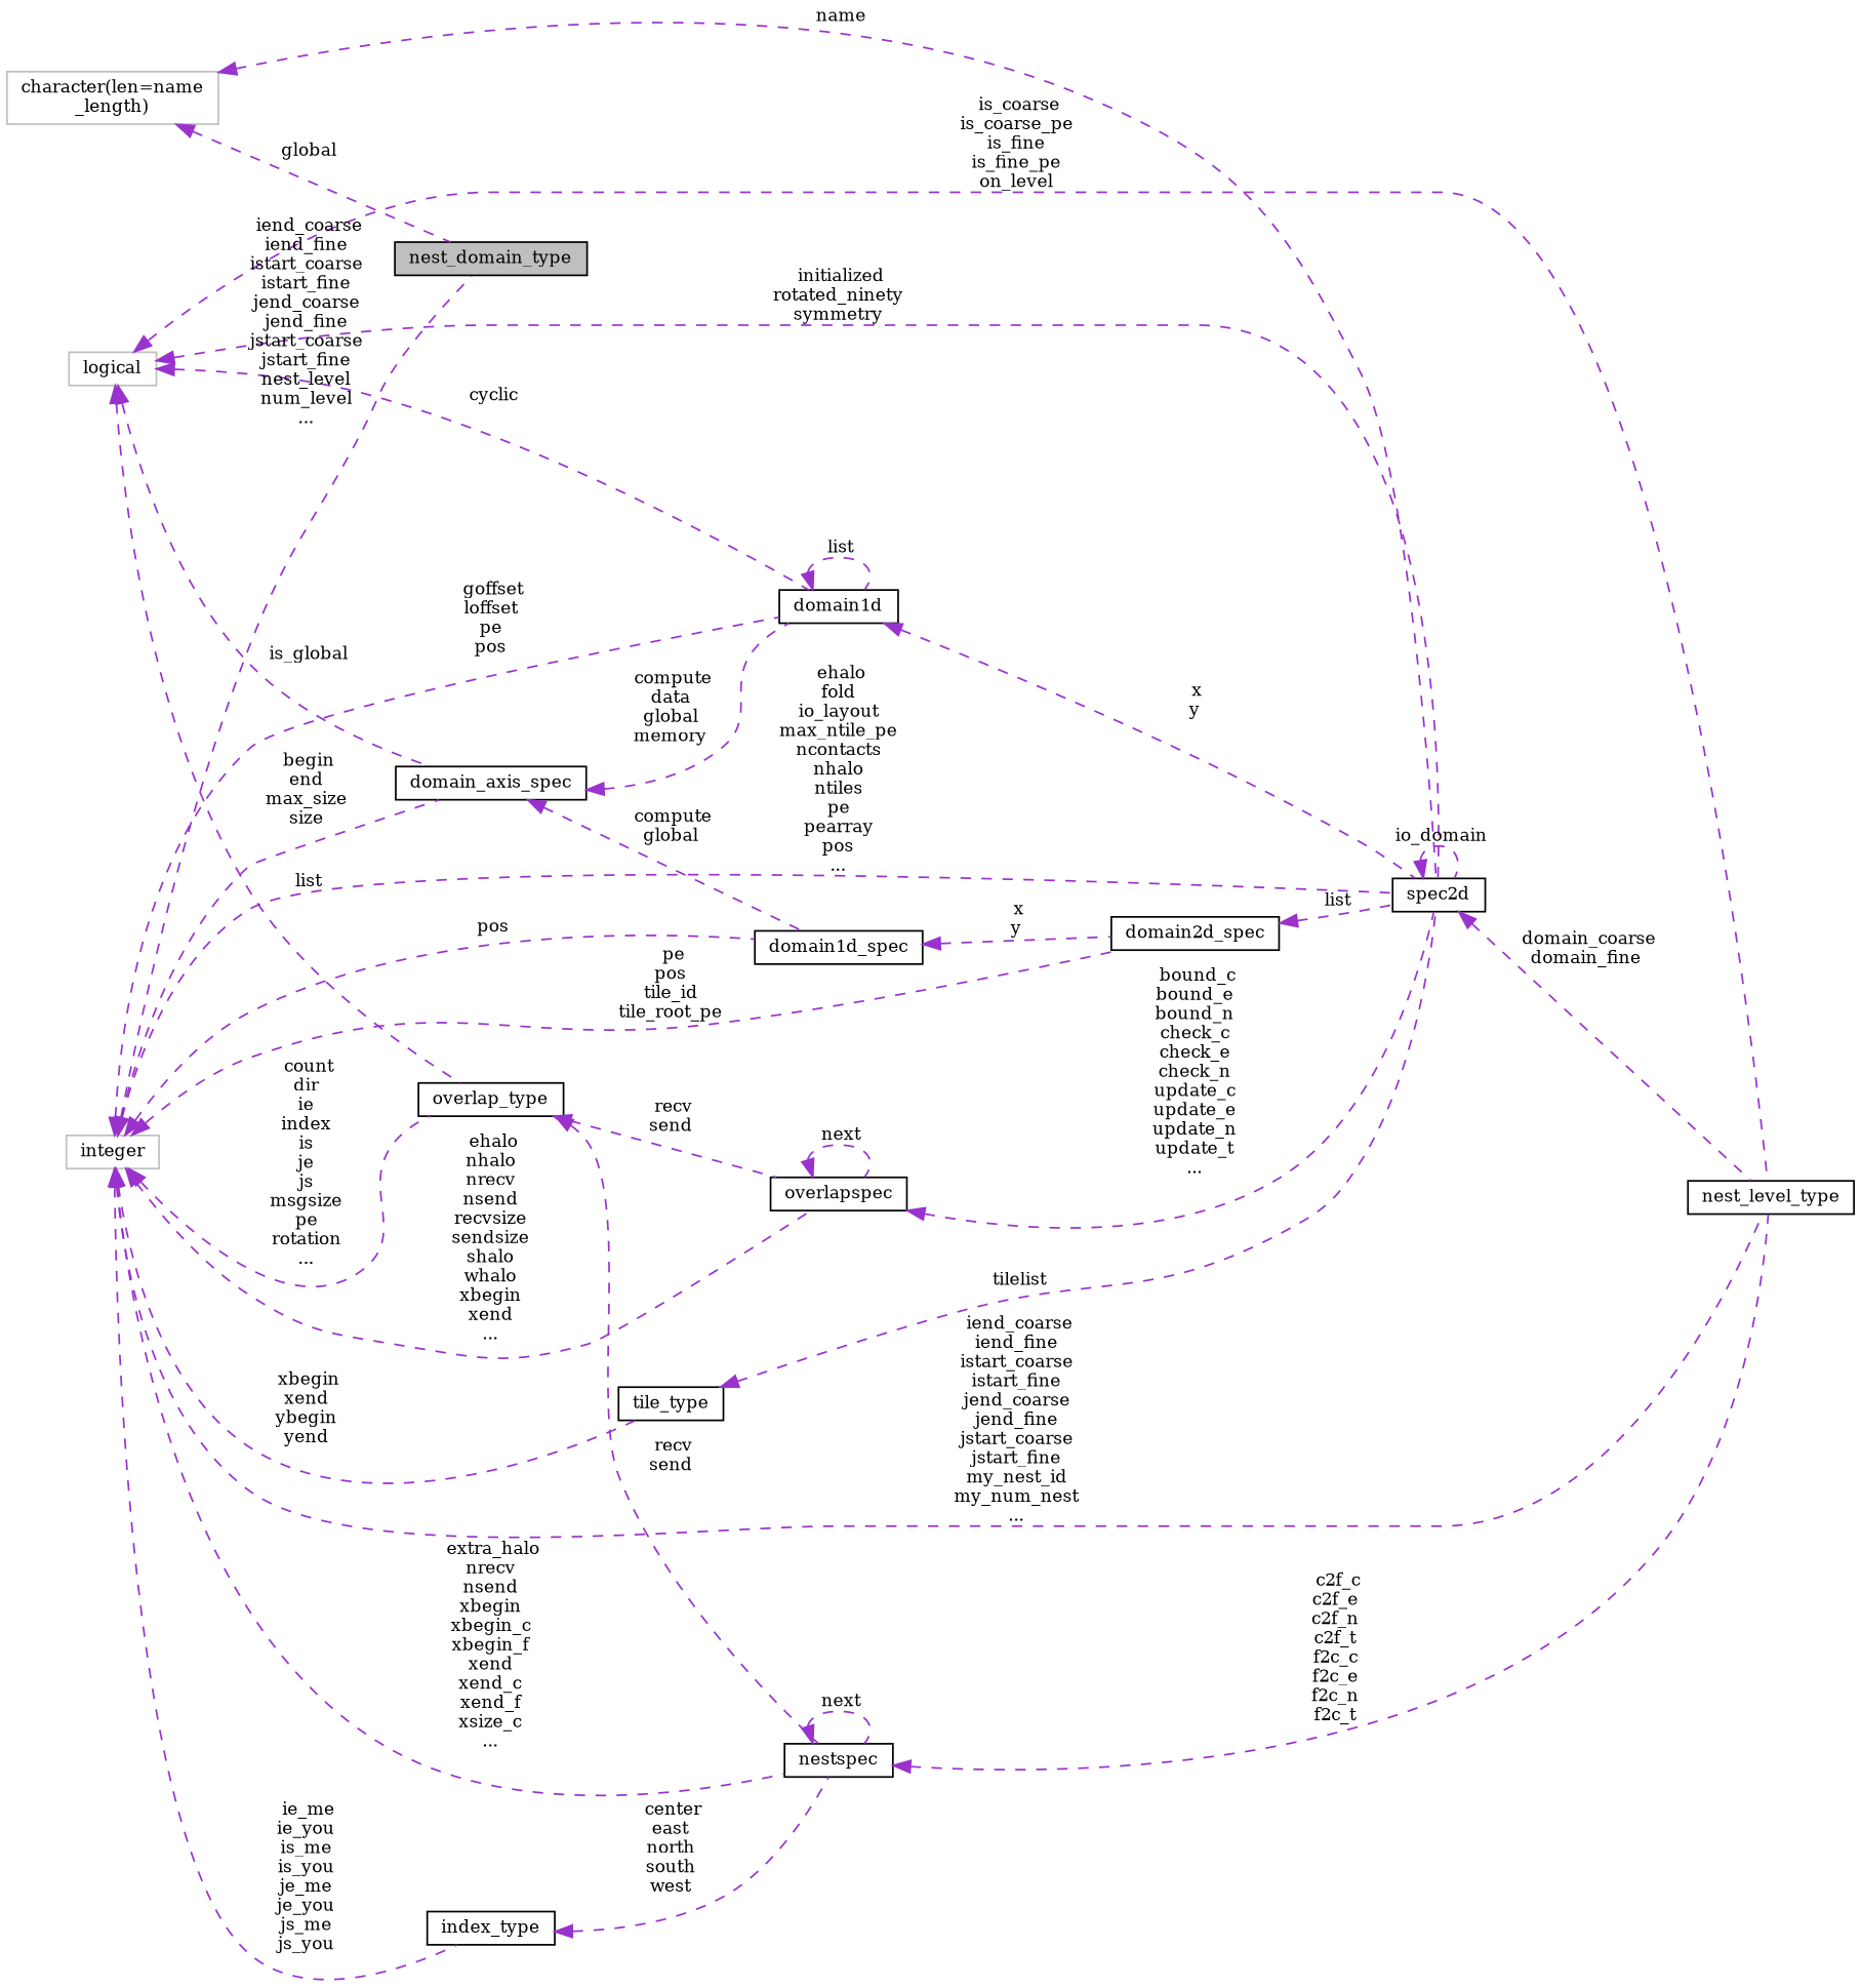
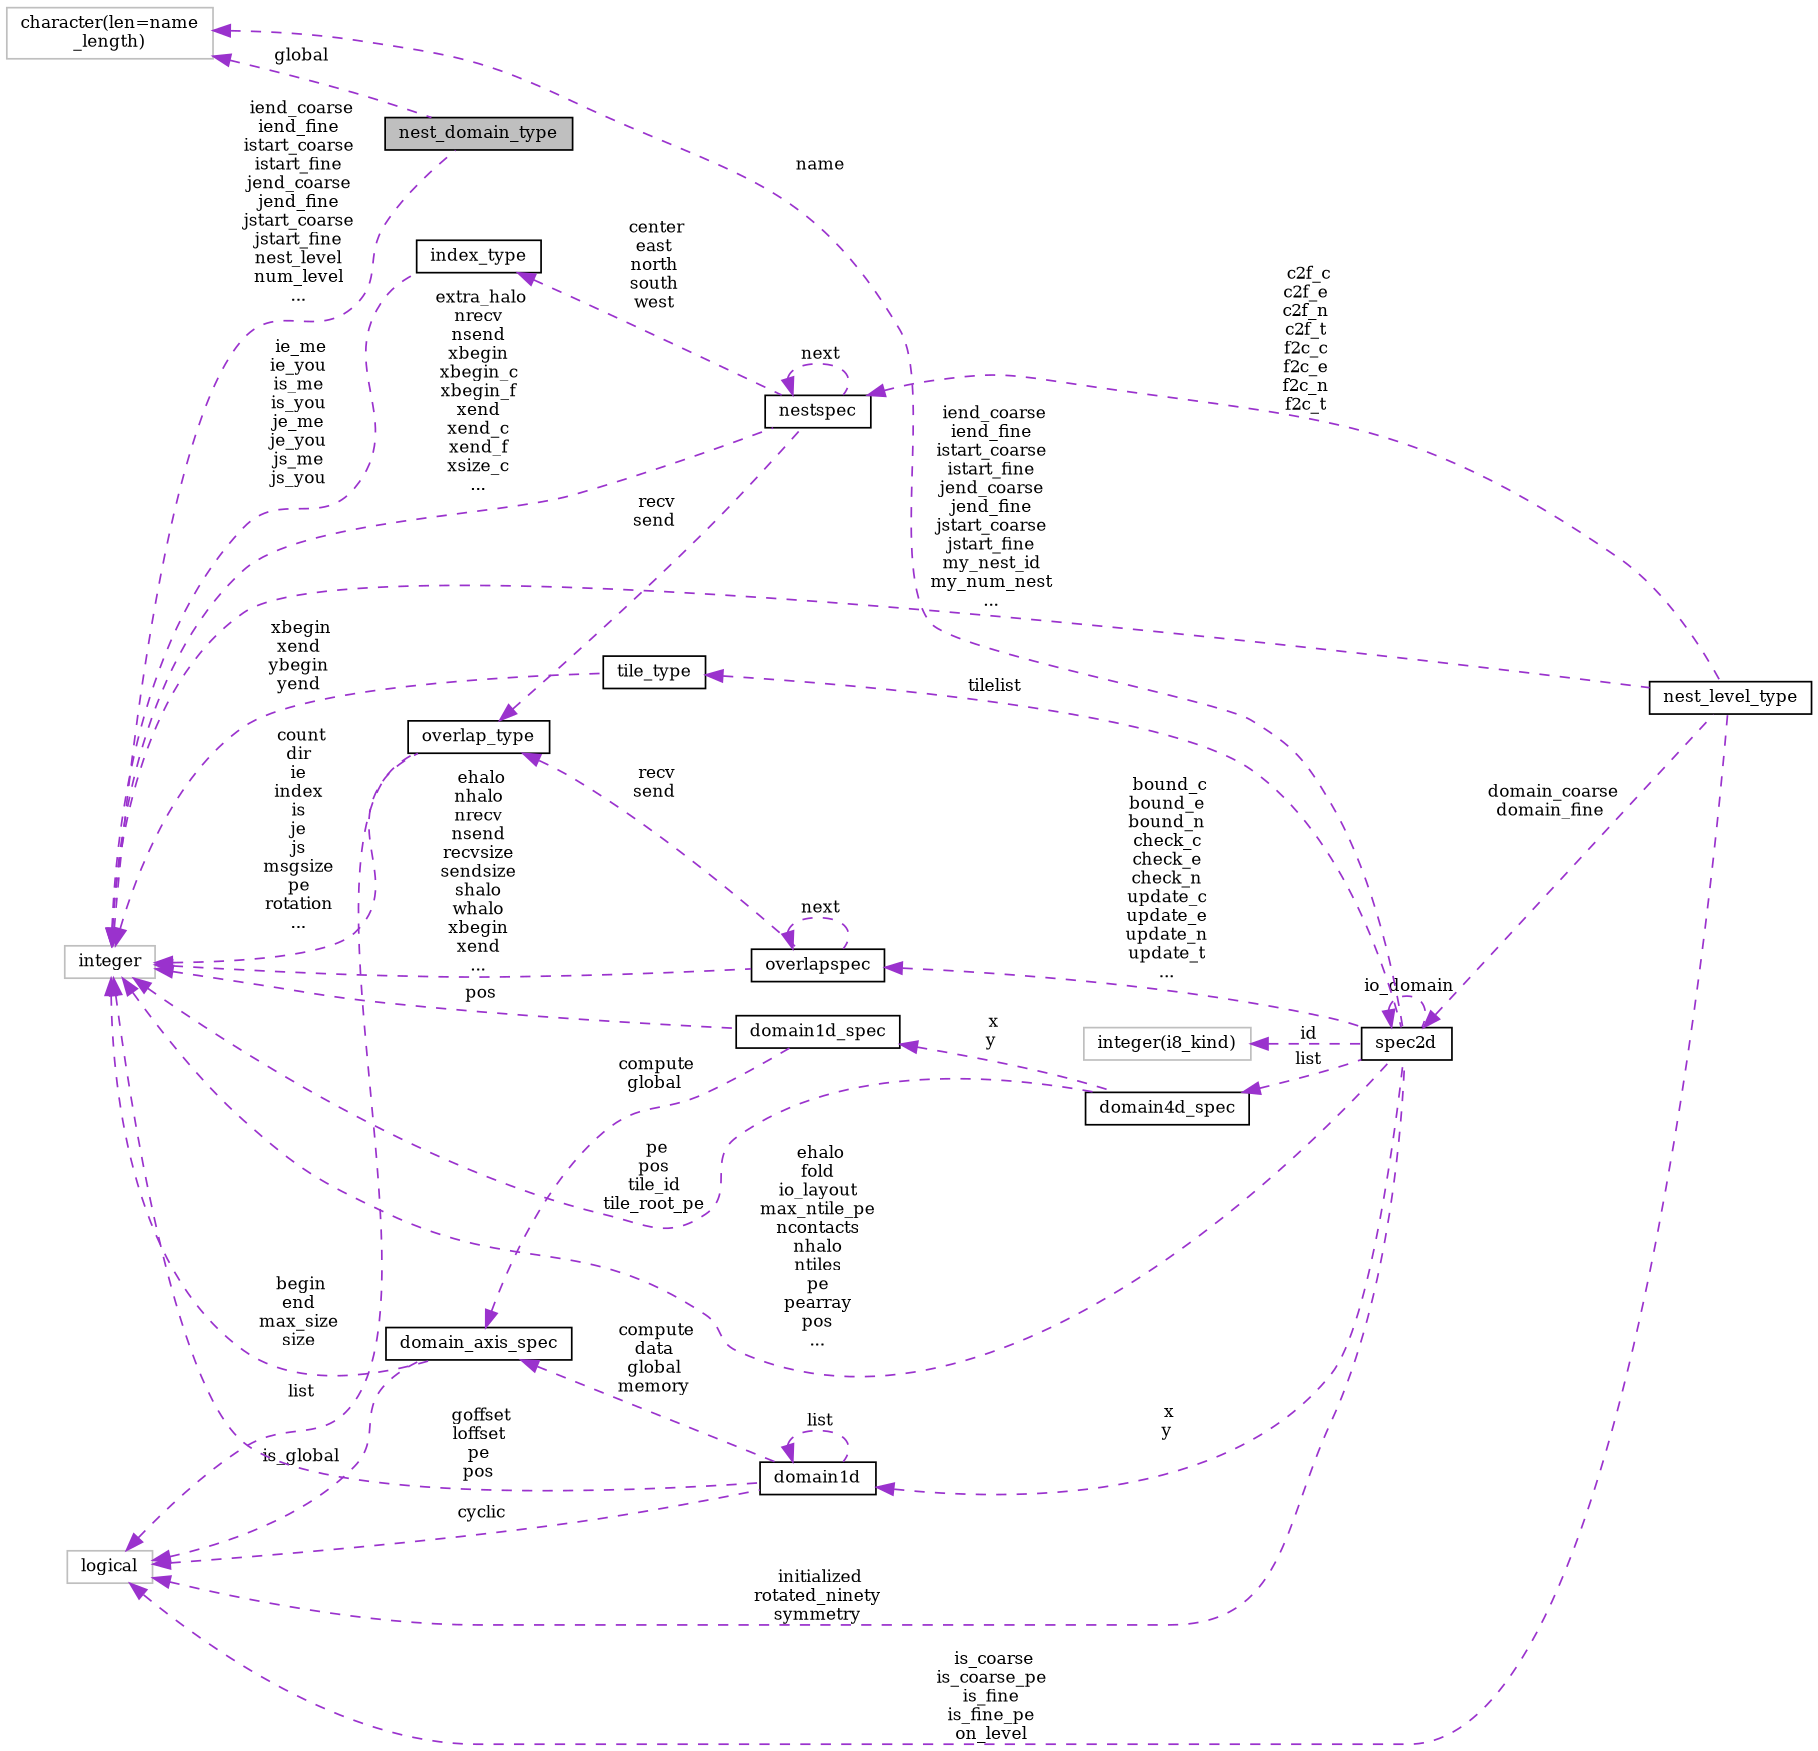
  digraph {
    fontname="DejaVu Serif"
    rankdir=LR
    node [color=black fillcolor=white fontname="DejaVu Serif" fontsize=10 shape=record style=filled]
    edge [color=darkorchid3 dir=back fontname="DejaVu Serif" fontsize=10 labelfontname=Helvetica labelfontsize=10 style=dashed]
    n1 [fillcolor=grey75 fontcolor=black height=0.2 label=nest_domain_type width=0.4]
    n2 [height=0.2 label=nest_level_type width=0.4]
    n3 [color=grey75 height=0.2 label=logical width=0.4]
    n4 [height=0.2 label=spec2d width=0.4]
    n5 [height=0.2 label=domain1d width=0.4]
    n6 [height=0.2 label=domain_axis_spec width=0.4]
    n7 [height=0.2 label=overlap_type width=0.4]
    n8 [height=0.2 label=domain1d_spec width=0.4]
    n9 [height=0.2 label=overlapspec width=0.4]
    n10 [height=0.2 label=nestspec width=0.4]
-   n11 [height=0.2 label=domain2d_spec width=0.4]
+   n11 [height=0.2 label=domain4d_spec width=0.4]
    n12 [color=grey75 height=0.2 label=integer width=0.4]
    n13 [height=0.2 label=tile_type width=0.4]
    n14 [height=0.2 label=index_type width=0.4]
+   n15 [color=grey75 height=0.2 label="integer(i8_kind)" width=0.4]
    n16 [color=grey75 height=0.2 label="character(len=name\l_length)" width=0.4]
    n3 -> n2 [label=" is_coarse\nis_coarse_pe\nis_fine\nis_fine_pe\non_level"]
    n3 -> n4 [label=" initialized\nrotated_ninety\nsymmetry"]
    n3 -> n5 [label=" cyclic"]
    n3 -> n6 [label=" is_global"]
    n3 -> n7 [label=" list"]
    n4 -> n2 [label=" domain_coarse\ndomain_fine"]
    n4 -> n4 [label=" io_domain"]
    n5 -> n4 [label=" x\ny"]
    n5 -> n5 [label=" list"]
    n6 -> n5 [label=" compute\ndata\nglobal\nmemory"]
    n6 -> n8 [label=" compute\nglobal"]
    n7 -> n9 [label=" recv\nsend"]
    n7 -> n10 [label=" recv\nsend"]
    n8 -> n11 [label=" x\ny"]
    n9 -> n4 [label=" bound_c\nbound_e\nbound_n\ncheck_c\ncheck_e\ncheck_n\nupdate_c\nupdate_e\nupdate_n\nupdate_t\n..."]
    n9 -> n9 [label=" next"]
    n10 -> n2 [label=" c2f_c\nc2f_e\nc2f_n\nc2f_t\nf2c_c\nf2c_e\nf2c_n\nf2c_t"]
    n10 -> n10 [label=" next"]
    n11 -> n4 [label=" list"]
    n12 -> n1 [label=" iend_coarse\niend_fine\nistart_coarse\nistart_fine\njend_coarse\njend_fine\njstart_coarse\njstart_fine\nnest_level\nnum_level\n..."]
    n12 -> n2 [label=" iend_coarse\niend_fine\nistart_coarse\nistart_fine\njend_coarse\njend_fine\njstart_coarse\njstart_fine\nmy_nest_id\nmy_num_nest\n..."]
    n12 -> n4 [label=" ehalo\nfold\nio_layout\nmax_ntile_pe\nncontacts\nnhalo\nntiles\npe\npearray\npos\n..."]
    n12 -> n5 [label=" goffset\nloffset\npe\npos"]
    n12 -> n6 [label=" begin\nend\nmax_size\nsize"]
    n12 -> n7 [label=" count\ndir\nie\nindex\nis\nje\njs\nmsgsize\npe\nrotation\n..."]
    n12 -> n8 [label=" pos"]
    n12 -> n9 [label=" ehalo\nnhalo\nnrecv\nnsend\nrecvsize\nsendsize\nshalo\nwhalo\nxbegin\nxend\n..."]
    n12 -> n10 [label=" extra_halo\nnrecv\nnsend\nxbegin\nxbegin_c\nxbegin_f\nxend\nxend_c\nxend_f\nxsize_c\n..."]
    n12 -> n11 [label=" pe\npos\ntile_id\ntile_root_pe"]
    n12 -> n13 [label=" xbegin\nxend\nybegin\nyend"]
    n12 -> n14 [label=" ie_me\nie_you\nis_me\nis_you\nje_me\nje_you\njs_me\njs_you"]
    n13 -> n4 [label=" tilelist"]
    n14 -> n10 [label=" center\neast\nnorth\nsouth\nwest"]
+   n15 -> n4 [label=" id"]
    n16 -> n1 [label=" global"]
    n16 -> n4 [label=" name"]
  }
